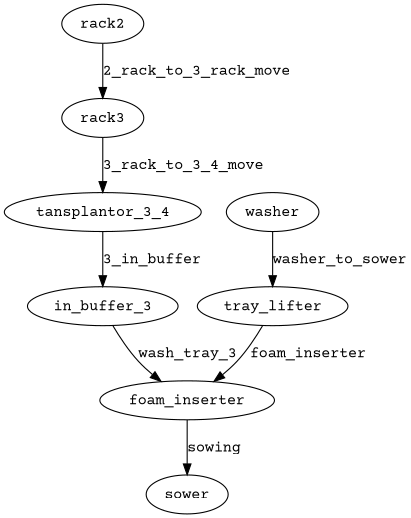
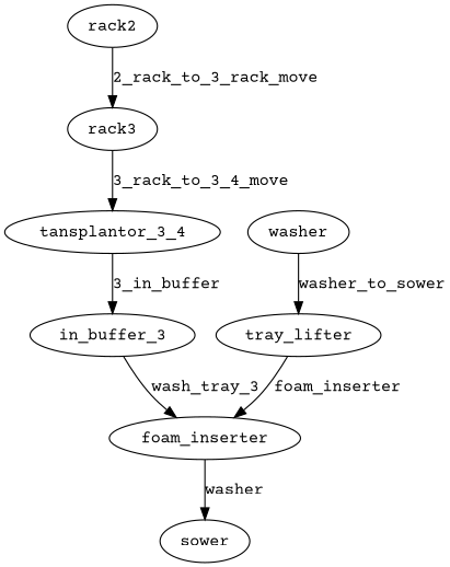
  digraph {
    fontname="Courier Prime"
    node [fontname="Courier Prime"]
    edge [fontname="Courier Prime"]
    rack2
    rack3
    tansplantor_3_4
    in_buffer_3
    foam_inserter
    washer
    tray_lifter
    sower
    rack2 -> rack3 [label="2_rack_to_3_rack_move"]
    rack3 -> tansplantor_3_4 [label="3_rack_to_3_4_move"]
    tansplantor_3_4 -> in_buffer_3 [label="3_in_buffer"]
    in_buffer_3 -> foam_inserter [label=wash_tray_3]
-   foam_inserter -> sower [label=sowing]
+   foam_inserter -> sower [label=washer]
    washer -> tray_lifter [label=washer_to_sower]
    tray_lifter -> foam_inserter [label=foam_inserter]
  }
